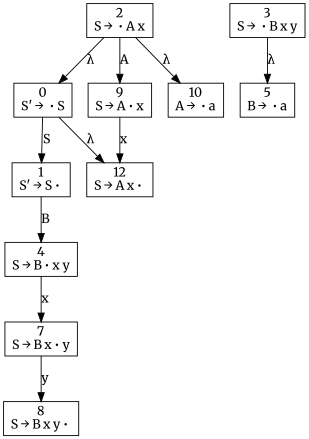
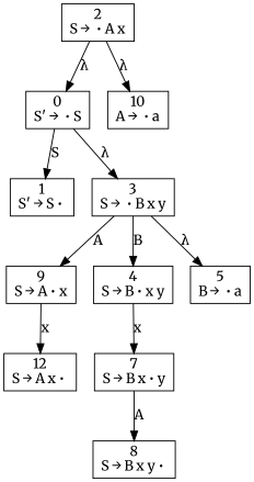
  digraph {
    fontname=Merriweather
    node [fontname=Merriweather shape=box]
    edge [fontname=Merriweather]
    n1 [label=<0<br />S' →  • S>]
    n2 [label=<1<br />S' → S • >]
    n3 [label=<3<br />S →  • B x y>]
    n4 [label=<2<br />S →  • A x>]
    n5 [label=<9<br />S → A • x>]
    n6 [label=<10<br />A →  • a>]
    n7 [label=<4<br />S → B • x y>]
    n8 [label=<5<br />B →  • a>]
    n9 [label=<12<br />S → A x • >]
    n10 [label=<7<br />S → B x • y>]
    n11 [label=<8<br />S → B x y • >]
    n1 -> n2 [label=S]
-   n1 -> n9 [label=<&lambda;>]
-   n2 -> n7 [label=B]
+   n1 -> n3 [label=<&lambda;>]
+   n3 -> n7 [label=B]
    n3 -> n8 [label=<&lambda;>]
    n4 -> n1 [label=<&lambda;>]
-   n4 -> n5 [label=A]
+   n3 -> n5 [label=A]
    n4 -> n6 [label=<&lambda;>]
    n5 -> n9 [label=x]
    n7 -> n10 [label=x]
-   n10 -> n11 [label=y]
+   n10 -> n11 [label=A]
  }
